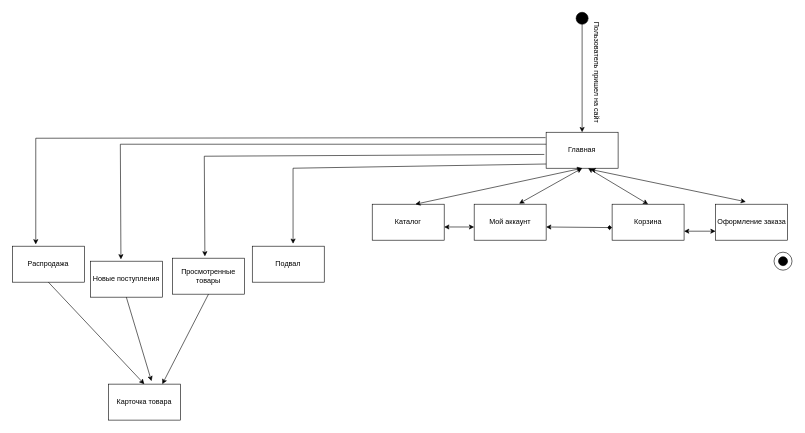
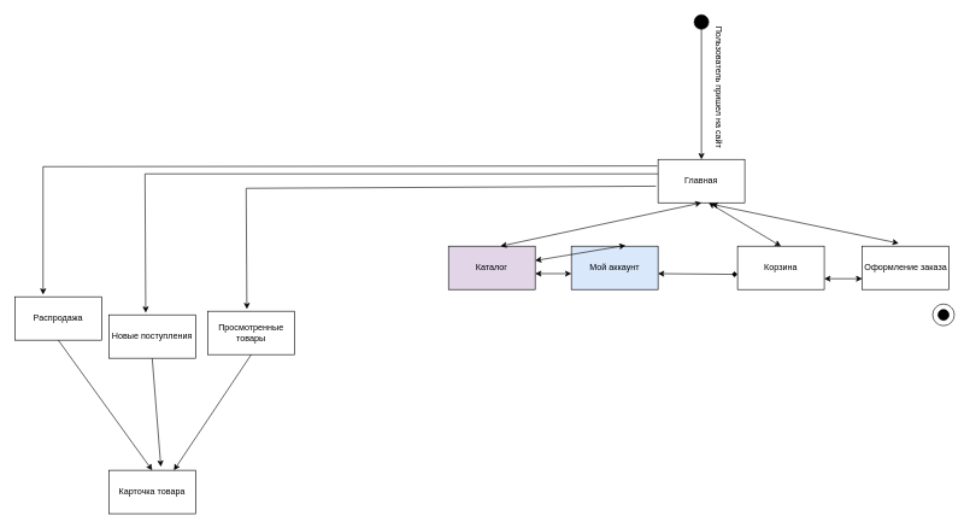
  <mxCell id="0" />
  <mxCell id="1" parent="0" />
- <mxCell id="2" value="Каталог" style="rounded=0;whiteSpace=wrap;html=1;" vertex="1" parent="1"><mxGeometry x="620" y="340" width="120" height="60" as="geometry" /></mxCell>
+ <mxCell id="2" value="Каталог" style="rounded=0;whiteSpace=wrap;html=1;fillColor=#e1d5e7;" vertex="1" parent="1"><mxGeometry x="620" y="340" width="120" height="60" as="geometry" /></mxCell>
  <mxCell id="3" value="" style="ellipse;whiteSpace=wrap;html=1;fillColor=#000000;" vertex="1" parent="1"><mxGeometry x="960" y="20" width="20" height="20" as="geometry" /></mxCell>
  <mxCell id="4" value="" style="endArrow=classic;html=1;rounded=0;exitX=0.5;exitY=1;exitDx=0;exitDy=0;" edge="1" parent="1" source="3"><mxGeometry width="50" height="50" relative="1" as="geometry"><mxPoint x="1090" y="250" as="sourcePoint" /><mxPoint x="970" y="220" as="targetPoint" /><Array as="points" /></mxGeometry></mxCell>
  <mxCell id="5" value="Пользователь пришел на сайт" style="text;html=1;align=center;verticalAlign=middle;resizable=0;points=[];autosize=1;strokeColor=none;fillColor=none;rotation=90;" vertex="1" parent="1"><mxGeometry x="900" y="110" width="190" height="20" as="geometry" /></mxCell>
- <mxCell id="6" value="Карточка товара" style="rounded=0;whiteSpace=wrap;html=1;fillColor=none;" vertex="1" parent="1"><mxGeometry x="180" y="640" width="120" height="60" as="geometry" /></mxCell>
+ <mxCell id="6" value="Карточка товара" style="rounded=0;whiteSpace=wrap;html=1;fillColor=none;" vertex="1" parent="1"><mxGeometry x="150" y="650" width="120" height="60" as="geometry" /></mxCell>
  <mxCell id="7" value="Корзина" style="rounded=0;whiteSpace=wrap;html=1;fillColor=none;" vertex="1" parent="1"><mxGeometry x="1020" y="340" width="120" height="60" as="geometry" /></mxCell>
  <mxCell id="8" value="Оформление заказа" style="rounded=0;whiteSpace=wrap;html=1;fillColor=none;" vertex="1" parent="1"><mxGeometry x="1192.5" y="340" width="120" height="60" as="geometry" /></mxCell>
- <mxCell id="9" value="Мой аккаунт" style="rounded=0;whiteSpace=wrap;html=1;" vertex="1" parent="1"><mxGeometry x="790" y="340" width="120" height="60" as="geometry" /></mxCell>
+ <mxCell id="9" value="Мой аккаунт" style="rounded=0;whiteSpace=wrap;html=1;fillColor=#dae8fc;" vertex="1" parent="1"><mxGeometry x="790" y="340" width="120" height="60" as="geometry" /></mxCell>
  <mxCell id="10" value="" style="ellipse;whiteSpace=wrap;html=1;aspect=fixed;fillColor=none;" vertex="1" parent="1"><mxGeometry x="1290" y="420" width="30" height="30" as="geometry" /></mxCell>
  <mxCell id="11" value="" style="ellipse;whiteSpace=wrap;html=1;aspect=fixed;fillColor=#000000;" vertex="1" parent="1"><mxGeometry x="1297.5" y="427.5" width="15" height="15" as="geometry" /></mxCell>
  <mxCell id="12" value="Главная" style="rounded=0;whiteSpace=wrap;html=1;fillColor=none;" vertex="1" parent="1"><mxGeometry x="910" y="220" width="120" height="60" as="geometry" /></mxCell>
  <mxCell id="13" value="Распродажа" style="rounded=0;whiteSpace=wrap;html=1;fillColor=none;" vertex="1" parent="1"><mxGeometry x="20" y="410" width="120" height="60" as="geometry" /></mxCell>
  <mxCell id="14" value="" style="endArrow=classic;startArrow=classic;html=1;rounded=0;entryX=0.5;entryY=1;entryDx=0;entryDy=0;exitX=0.6;exitY=0;exitDx=0;exitDy=0;exitPerimeter=0;" edge="1" parent="1" source="2" target="12"><mxGeometry width="50" height="50" relative="1" as="geometry"><mxPoint x="990" y="490" as="sourcePoint" /><mxPoint x="1040" y="440" as="targetPoint" /></mxGeometry></mxCell>
- <mxCell id="15" value="" style="endArrow=classic;startArrow=classic;html=1;rounded=0;entryX=0.5;entryY=1;entryDx=0;entryDy=0;exitX=0.625;exitY=-0.017;exitDx=0;exitDy=0;exitPerimeter=0;" edge="1" parent="1" source="9" target="12"><mxGeometry width="50" height="50" relative="1" as="geometry"><mxPoint x="990" y="490" as="sourcePoint" /><mxPoint x="1040" y="440" as="targetPoint" /></mxGeometry></mxCell>
+ <mxCell id="15" value="" style="endArrow=classic;startArrow=classic;html=1;rounded=0;exitX=0.625;exitY=-0.017;exitDx=0;exitDy=0;exitPerimeter=0;" edge="1" parent="1" source="9" target="2"><mxGeometry width="50" height="50" relative="1" as="geometry"><mxPoint x="990" y="490" as="sourcePoint" /><mxPoint x="1040" y="440" as="targetPoint" /></mxGeometry></mxCell>
  <mxCell id="16" value="" style="endArrow=classic;startArrow=classic;html=1;rounded=0;exitX=0.5;exitY=0;exitDx=0;exitDy=0;" edge="1" parent="1" source="7"><mxGeometry width="50" height="50" relative="1" as="geometry"><mxPoint x="990" y="490" as="sourcePoint" /><mxPoint x="980" y="280" as="targetPoint" /></mxGeometry></mxCell>
  <mxCell id="17" value="" style="endArrow=classic;startArrow=classic;html=1;rounded=0;entryX=0.617;entryY=1.033;entryDx=0;entryDy=0;entryPerimeter=0;exitX=0.421;exitY=-0.067;exitDx=0;exitDy=0;exitPerimeter=0;" edge="1" parent="1" source="8" target="12"><mxGeometry width="50" height="50" relative="1" as="geometry"><mxPoint x="990" y="490" as="sourcePoint" /><mxPoint x="1040" y="440" as="targetPoint" /></mxGeometry></mxCell>
  <mxCell id="18" value="" style="endArrow=classic;startArrow=classic;html=1;rounded=0;exitX=1;exitY=0.633;exitDx=0;exitDy=0;exitPerimeter=0;" edge="1" parent="1" source="2"><mxGeometry width="50" height="50" relative="1" as="geometry"><mxPoint x="990" y="430" as="sourcePoint" /><mxPoint x="790" y="378" as="targetPoint" /></mxGeometry></mxCell>
  <mxCell id="19" value="" style="endArrow=diamond;startArrow=classic;html=1;rounded=0;exitX=1;exitY=0.633;exitDx=0;exitDy=0;exitPerimeter=0;entryX=0;entryY=0.65;entryDx=0;entryDy=0;entryPerimeter=0;" edge="1" parent="1" source="9" target="7"><mxGeometry width="50" height="50" relative="1" as="geometry"><mxPoint x="750" y="387.98" as="sourcePoint" /><mxPoint x="800" y="388" as="targetPoint" /></mxGeometry></mxCell>
  <mxCell id="20" value="" style="endArrow=classic;startArrow=classic;html=1;rounded=0;entryX=0;entryY=0.75;entryDx=0;entryDy=0;exitX=1;exitY=0.75;exitDx=0;exitDy=0;" edge="1" parent="1" source="7" target="8"><mxGeometry width="50" height="50" relative="1" as="geometry"><mxPoint x="990" y="430" as="sourcePoint" /><mxPoint x="1040" y="380" as="targetPoint" /></mxGeometry></mxCell>
  <mxCell id="21" value="" style="endArrow=classic;html=1;rounded=0;exitX=-0.008;exitY=0.15;exitDx=0;exitDy=0;entryX=0.325;entryY=-0.05;entryDx=0;entryDy=0;entryPerimeter=0;exitPerimeter=0;" edge="1" parent="1" source="12" target="13"><mxGeometry width="50" height="50" relative="1" as="geometry"><mxPoint x="660" y="370" as="sourcePoint" /><mxPoint x="180" y="410" as="targetPoint" /><Array as="points"><mxPoint x="59" y="230" /></Array></mxGeometry></mxCell>
  <mxCell id="22" value="" style="endArrow=classic;html=1;rounded=0;entryX=0.5;entryY=0;entryDx=0;entryDy=0;exitX=0.5;exitY=1;exitDx=0;exitDy=0;" edge="1" parent="1" source="13" target="6"><mxGeometry width="50" height="50" relative="1" as="geometry"><mxPoint x="660" y="650" as="sourcePoint" /><mxPoint x="710" y="600" as="targetPoint" /></mxGeometry></mxCell>
  <mxCell id="23" value="Новые поступления" style="rounded=0;whiteSpace=wrap;html=1;fillColor=none;" vertex="1" parent="1"><mxGeometry x="150" y="435" width="120" height="60" as="geometry" /></mxCell>
  <mxCell id="24" value="" style="endArrow=classic;html=1;rounded=0;exitX=0.5;exitY=1;exitDx=0;exitDy=0;entryX=0.6;entryY=-0.083;entryDx=0;entryDy=0;entryPerimeter=0;" edge="1" parent="1" source="23" target="6"><mxGeometry width="50" height="50" relative="1" as="geometry"><mxPoint x="730" y="550" as="sourcePoint" /><mxPoint x="780" y="500" as="targetPoint" /></mxGeometry></mxCell>
  <mxCell id="25" value="Просмотренные товары" style="rounded=0;whiteSpace=wrap;html=1;fillColor=none;" vertex="1" parent="1"><mxGeometry x="287" y="430" width="120" height="60" as="geometry" /></mxCell>
- <mxCell id="26" value="Подвал" style="rounded=0;whiteSpace=wrap;html=1;fillColor=none;" vertex="1" parent="1"><mxGeometry x="420" y="410" width="120" height="60" as="geometry" /></mxCell>
  <mxCell id="27" value="" style="endArrow=classic;html=1;rounded=0;entryX=0.425;entryY=-0.05;entryDx=0;entryDy=0;entryPerimeter=0;" edge="1" parent="1" target="23"><mxGeometry width="50" height="50" relative="1" as="geometry"><mxPoint x="910" y="240" as="sourcePoint" /><mxPoint x="520" y="430" as="targetPoint" /><Array as="points"><mxPoint x="200" y="240" /></Array></mxGeometry></mxCell>
  <mxCell id="28" value="" style="endArrow=classic;html=1;rounded=0;entryX=0.45;entryY=-0.05;entryDx=0;entryDy=0;entryPerimeter=0;exitX=-0.025;exitY=0.617;exitDx=0;exitDy=0;exitPerimeter=0;" edge="1" parent="1" source="12" target="25"><mxGeometry width="50" height="50" relative="1" as="geometry"><mxPoint x="470" y="400" as="sourcePoint" /><mxPoint x="520" y="350" as="targetPoint" /><Array as="points"><mxPoint x="340" y="260" /></Array></mxGeometry></mxCell>
- <mxCell id="29" value="" style="endArrow=classic;html=1;rounded=0;entryX=0.567;entryY=-0.067;entryDx=0;entryDy=0;entryPerimeter=0;exitX=0;exitY=0.883;exitDx=0;exitDy=0;exitPerimeter=0;" edge="1" parent="1" source="12" target="26"><mxGeometry width="50" height="50" relative="1" as="geometry"><mxPoint x="490" y="280" as="sourcePoint" /><mxPoint x="520" y="350" as="targetPoint" /><Array as="points"><mxPoint x="488" y="280" /></Array></mxGeometry></mxCell>
  <mxCell id="30" value="" style="endArrow=classic;html=1;rounded=0;entryX=0.75;entryY=0;entryDx=0;entryDy=0;exitX=0.5;exitY=1;exitDx=0;exitDy=0;" edge="1" parent="1" source="25" target="6"><mxGeometry width="50" height="50" relative="1" as="geometry"><mxPoint x="470" y="550" as="sourcePoint" /><mxPoint x="520" y="500" as="targetPoint" /></mxGeometry></mxCell>
